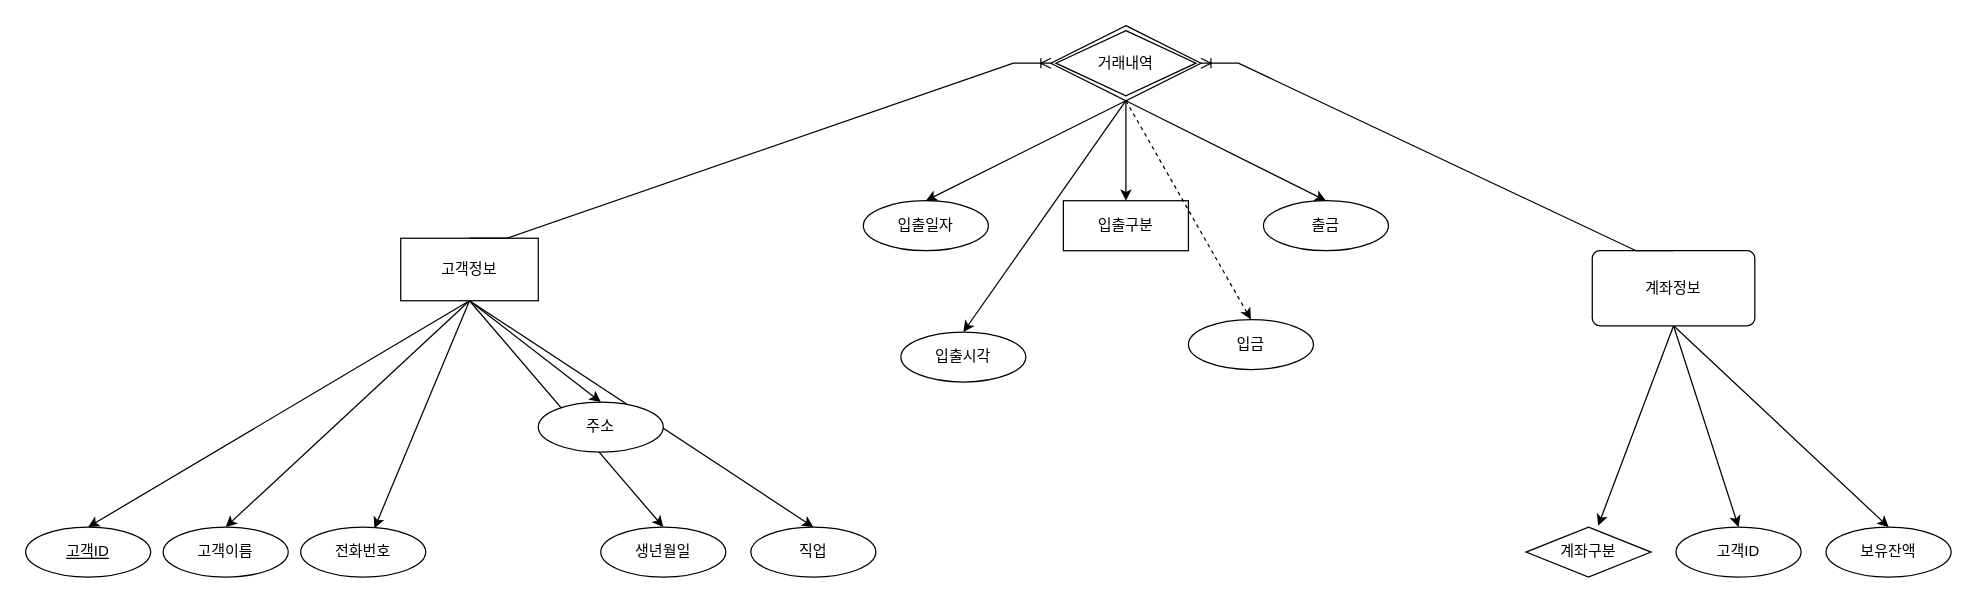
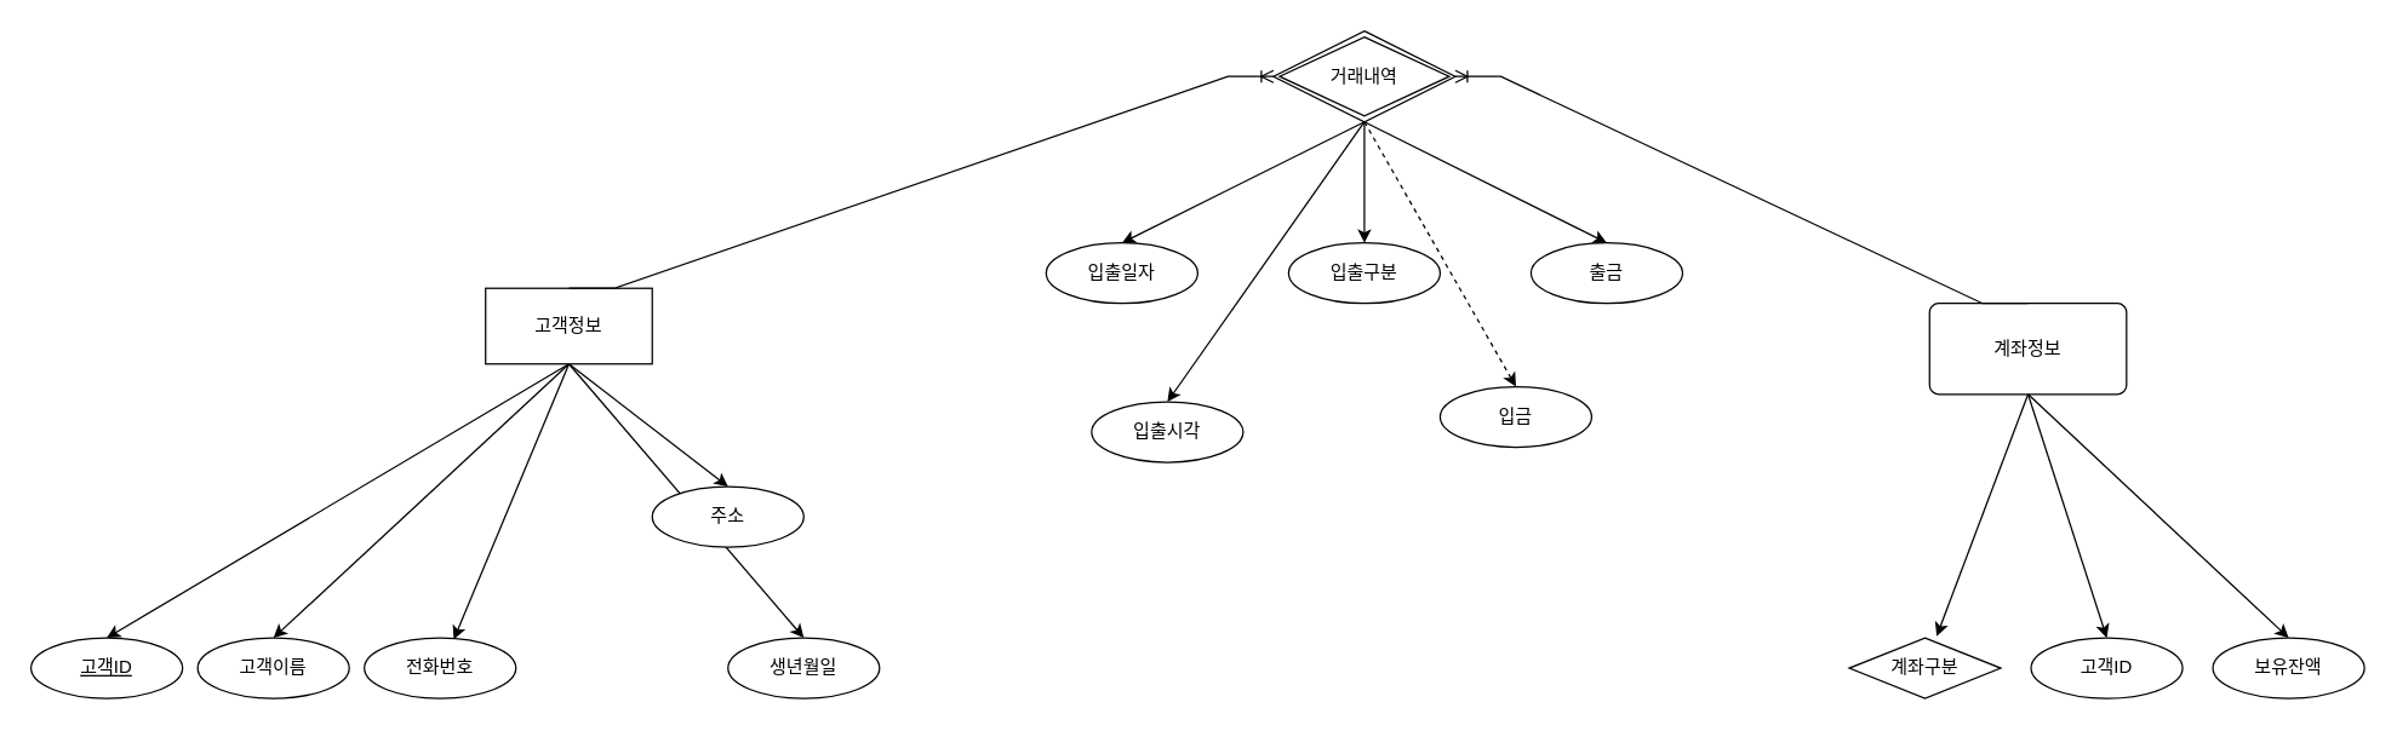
  <mxCell id="0" />
  <mxCell id="1" parent="0" />
  <mxCell id="2" value="고객ID" style="ellipse;whiteSpace=wrap;html=1;align=center;fontStyle=4;" parent="1" vertex="1"><mxGeometry x="20" y="421" width="100" height="40" as="geometry" /></mxCell>
  <mxCell id="3" style="rounded=0;orthogonalLoop=1;jettySize=auto;html=1;exitX=0.5;exitY=1;exitDx=0;exitDy=0;entryX=0.5;entryY=0;entryDx=0;entryDy=0;" parent="1" source="9" target="2" edge="1"><mxGeometry relative="1" as="geometry"><mxPoint x="0" y="419" as="targetPoint" /></mxGeometry></mxCell>
  <mxCell id="4" style="rounded=0;orthogonalLoop=1;jettySize=auto;html=1;entryX=0.59;entryY=0.025;entryDx=0;entryDy=0;entryPerimeter=0;exitX=0.5;exitY=1;exitDx=0;exitDy=0;" parent="1" source="9" target="11" edge="1"><mxGeometry relative="1" as="geometry" /></mxCell>
  <mxCell id="5" style="rounded=0;orthogonalLoop=1;jettySize=auto;html=1;entryX=0.5;entryY=0;entryDx=0;entryDy=0;exitX=0.5;exitY=1;exitDx=0;exitDy=0;" parent="1" source="9" target="10" edge="1"><mxGeometry relative="1" as="geometry"><mxPoint x="160" y="391" as="targetPoint" /></mxGeometry></mxCell>
  <mxCell id="6" style="rounded=0;orthogonalLoop=1;jettySize=auto;html=1;entryX=0.5;entryY=0;entryDx=0;entryDy=0;exitX=0.5;exitY=1;exitDx=0;exitDy=0;" parent="1" source="9" target="12" edge="1"><mxGeometry relative="1" as="geometry" /></mxCell>
  <mxCell id="7" style="rounded=0;orthogonalLoop=1;jettySize=auto;html=1;entryX=0.5;entryY=0;entryDx=0;entryDy=0;exitX=0.5;exitY=1;exitDx=0;exitDy=0;" parent="1" source="9" target="13" edge="1"><mxGeometry relative="1" as="geometry" /></mxCell>
- <mxCell id="8" style="rounded=0;orthogonalLoop=1;jettySize=auto;html=1;exitX=0.5;exitY=1;exitDx=0;exitDy=0;entryX=0.5;entryY=0;entryDx=0;entryDy=0;" parent="1" source="9" target="14" edge="1"><mxGeometry relative="1" as="geometry"><mxPoint x="720" y="421" as="targetPoint" /></mxGeometry></mxCell>
  <mxCell id="9" value="고객정보" style="arcSize=10;whiteSpace=wrap;html=1;align=center;rounded=0;" parent="1" vertex="1"><mxGeometry x="320" y="190" width="110" height="50" as="geometry" /></mxCell>
  <mxCell id="10" value="고객이름" style="ellipse;whiteSpace=wrap;html=1;align=center;" parent="1" vertex="1"><mxGeometry x="130" y="421" width="100" height="40" as="geometry" /></mxCell>
  <mxCell id="11" value="전화번호" style="ellipse;whiteSpace=wrap;html=1;align=center;" parent="1" vertex="1"><mxGeometry x="240" y="421" width="100" height="40" as="geometry" /></mxCell>
  <mxCell id="12" value="주소" style="ellipse;whiteSpace=wrap;html=1;align=center;" parent="1" vertex="1"><mxGeometry x="430" y="321" width="100" height="40" as="geometry" /></mxCell>
  <mxCell id="13" value="생년월일" style="ellipse;whiteSpace=wrap;html=1;align=center;" parent="1" vertex="1"><mxGeometry x="480" y="421" width="100" height="40" as="geometry" /></mxCell>
- <mxCell id="14" value="직업" style="ellipse;whiteSpace=wrap;html=1;align=center;" parent="1" vertex="1"><mxGeometry x="600" y="421" width="100" height="40" as="geometry" /></mxCell>
  <mxCell id="15" value="입출일자" style="ellipse;whiteSpace=wrap;html=1;align=center;" parent="1" vertex="1"><mxGeometry x="690" y="160" width="100" height="40" as="geometry" /></mxCell>
  <mxCell id="16" value="입출시각" style="ellipse;whiteSpace=wrap;html=1;align=center;" parent="1" vertex="1"><mxGeometry x="720" y="265" width="100" height="40" as="geometry" /></mxCell>
  <mxCell id="17" value="입금" style="ellipse;whiteSpace=wrap;html=1;align=center;" parent="1" vertex="1"><mxGeometry x="950" y="255" width="100" height="40" as="geometry" /></mxCell>
- <mxCell id="18" value="입출구분" style="whiteSpace=wrap;html=1;align=center;rounded=0;" parent="1" vertex="1"><mxGeometry x="850" y="160" width="100" height="40" as="geometry" /></mxCell>
+ <mxCell id="18" value="입출구분" style="ellipse;whiteSpace=wrap;html=1;align=center;" parent="1" vertex="1"><mxGeometry x="850" y="160" width="100" height="40" as="geometry" /></mxCell>
  <mxCell id="19" value="출금" style="ellipse;whiteSpace=wrap;html=1;align=center;" parent="1" vertex="1"><mxGeometry x="1010" y="160" width="100" height="40" as="geometry" /></mxCell>
  <mxCell id="20" style="rounded=0;orthogonalLoop=1;jettySize=auto;html=1;entryX=0.5;entryY=0;entryDx=0;entryDy=0;exitX=0.5;exitY=1;exitDx=0;exitDy=0;" parent="1" source="25" target="15" edge="1"><mxGeometry relative="1" as="geometry"><mxPoint x="1161" y="320" as="sourcePoint" /><mxPoint x="926" y="440" as="targetPoint" /></mxGeometry></mxCell>
  <mxCell id="21" style="rounded=0;orthogonalLoop=1;jettySize=auto;html=1;entryX=0.5;entryY=0;entryDx=0;entryDy=0;exitX=0.5;exitY=1;exitDx=0;exitDy=0;" parent="1" source="25" target="16" edge="1"><mxGeometry relative="1" as="geometry"><mxPoint x="1161" y="320" as="sourcePoint" /><mxPoint x="970" y="450" as="targetPoint" /></mxGeometry></mxCell>
  <mxCell id="22" style="rounded=0;orthogonalLoop=1;jettySize=auto;html=1;entryX=0.5;entryY=0;entryDx=0;entryDy=0;exitX=0.5;exitY=1;exitDx=0;exitDy=0;" parent="1" source="25" target="18" edge="1"><mxGeometry relative="1" as="geometry"><mxPoint x="1161" y="320" as="sourcePoint" /><mxPoint x="1090" y="450" as="targetPoint" /></mxGeometry></mxCell>
  <mxCell id="23" style="rounded=0;orthogonalLoop=1;jettySize=auto;html=1;entryX=0.5;entryY=0;entryDx=0;entryDy=0;exitX=0.5;exitY=1;exitDx=0;exitDy=0;dashed=1;" parent="1" source="25" target="17" edge="1"><mxGeometry relative="1" as="geometry"><mxPoint x="1161" y="320" as="sourcePoint" /><mxPoint x="1220" y="450" as="targetPoint" /></mxGeometry></mxCell>
  <mxCell id="24" style="rounded=0;orthogonalLoop=1;jettySize=auto;html=1;entryX=0.5;entryY=0;entryDx=0;entryDy=0;exitX=0.5;exitY=1;exitDx=0;exitDy=0;" parent="1" source="25" target="19" edge="1"><mxGeometry relative="1" as="geometry"><mxPoint x="1166.64" y="320" as="sourcePoint" /><mxPoint x="1340" y="450" as="targetPoint" /></mxGeometry></mxCell>
  <mxCell id="25" value="거래내역" style="shape=rhombus;double=1;perimeter=rhombusPerimeter;whiteSpace=wrap;html=1;align=center;" vertex="1" parent="1"><mxGeometry x="840" y="20" width="120" height="60" as="geometry" /></mxCell>
  <mxCell id="26" style="rounded=0;orthogonalLoop=1;jettySize=auto;html=1;entryX=0.577;entryY=-0.028;entryDx=0;entryDy=0;entryPerimeter=0;exitX=0.5;exitY=1;exitDx=0;exitDy=0;" edge="1" parent="1" source="29" target="30"><mxGeometry relative="1" as="geometry" /></mxCell>
  <mxCell id="27" style="rounded=0;orthogonalLoop=1;jettySize=auto;html=1;entryX=0.5;entryY=0;entryDx=0;entryDy=0;exitX=0.5;exitY=1;exitDx=0;exitDy=0;" edge="1" parent="1" source="29" target="31"><mxGeometry relative="1" as="geometry" /></mxCell>
  <mxCell id="28" style="rounded=0;orthogonalLoop=1;jettySize=auto;html=1;entryX=0.5;entryY=0;entryDx=0;entryDy=0;exitX=0.5;exitY=1;exitDx=0;exitDy=0;" edge="1" parent="1" source="29" target="32"><mxGeometry relative="1" as="geometry" /></mxCell>
  <mxCell id="29" value="계좌정보" style="rounded=1;arcSize=10;whiteSpace=wrap;html=1;align=center;" vertex="1" parent="1"><mxGeometry x="1273" y="200" width="130" height="60" as="geometry" /></mxCell>
  <mxCell id="30" value="계좌구분" style="rhombus;whiteSpace=wrap;html=1;align=center;" vertex="1" parent="1"><mxGeometry x="1220" y="421" width="100" height="40" as="geometry" /></mxCell>
  <mxCell id="31" value="고객ID" style="ellipse;whiteSpace=wrap;html=1;align=center;" vertex="1" parent="1"><mxGeometry x="1340" y="421" width="100" height="40" as="geometry" /></mxCell>
  <mxCell id="32" value="보유잔액" style="ellipse;whiteSpace=wrap;html=1;align=center;" vertex="1" parent="1"><mxGeometry x="1460" y="421" width="100" height="40" as="geometry" /></mxCell>
  <mxCell id="33" value="" style="edgeStyle=entityRelationEdgeStyle;fontSize=12;html=1;endArrow=ERoneToMany;rounded=0;entryX=0;entryY=0.5;entryDx=0;entryDy=0;exitX=0.5;exitY=0;exitDx=0;exitDy=0;" edge="1" parent="1" source="9" target="25"><mxGeometry width="100" height="100" relative="1" as="geometry"><mxPoint x="460" y="200" as="sourcePoint" /><mxPoint x="560" y="100" as="targetPoint" /></mxGeometry></mxCell>
  <mxCell id="34" value="" style="edgeStyle=entityRelationEdgeStyle;fontSize=12;html=1;endArrow=ERoneToMany;rounded=0;entryX=1;entryY=0.5;entryDx=0;entryDy=0;exitX=0.5;exitY=0;exitDx=0;exitDy=0;" edge="1" parent="1" source="29" target="25"><mxGeometry width="100" height="100" relative="1" as="geometry"><mxPoint x="1270" y="210" as="sourcePoint" /><mxPoint x="1370" y="110" as="targetPoint" /></mxGeometry></mxCell>
